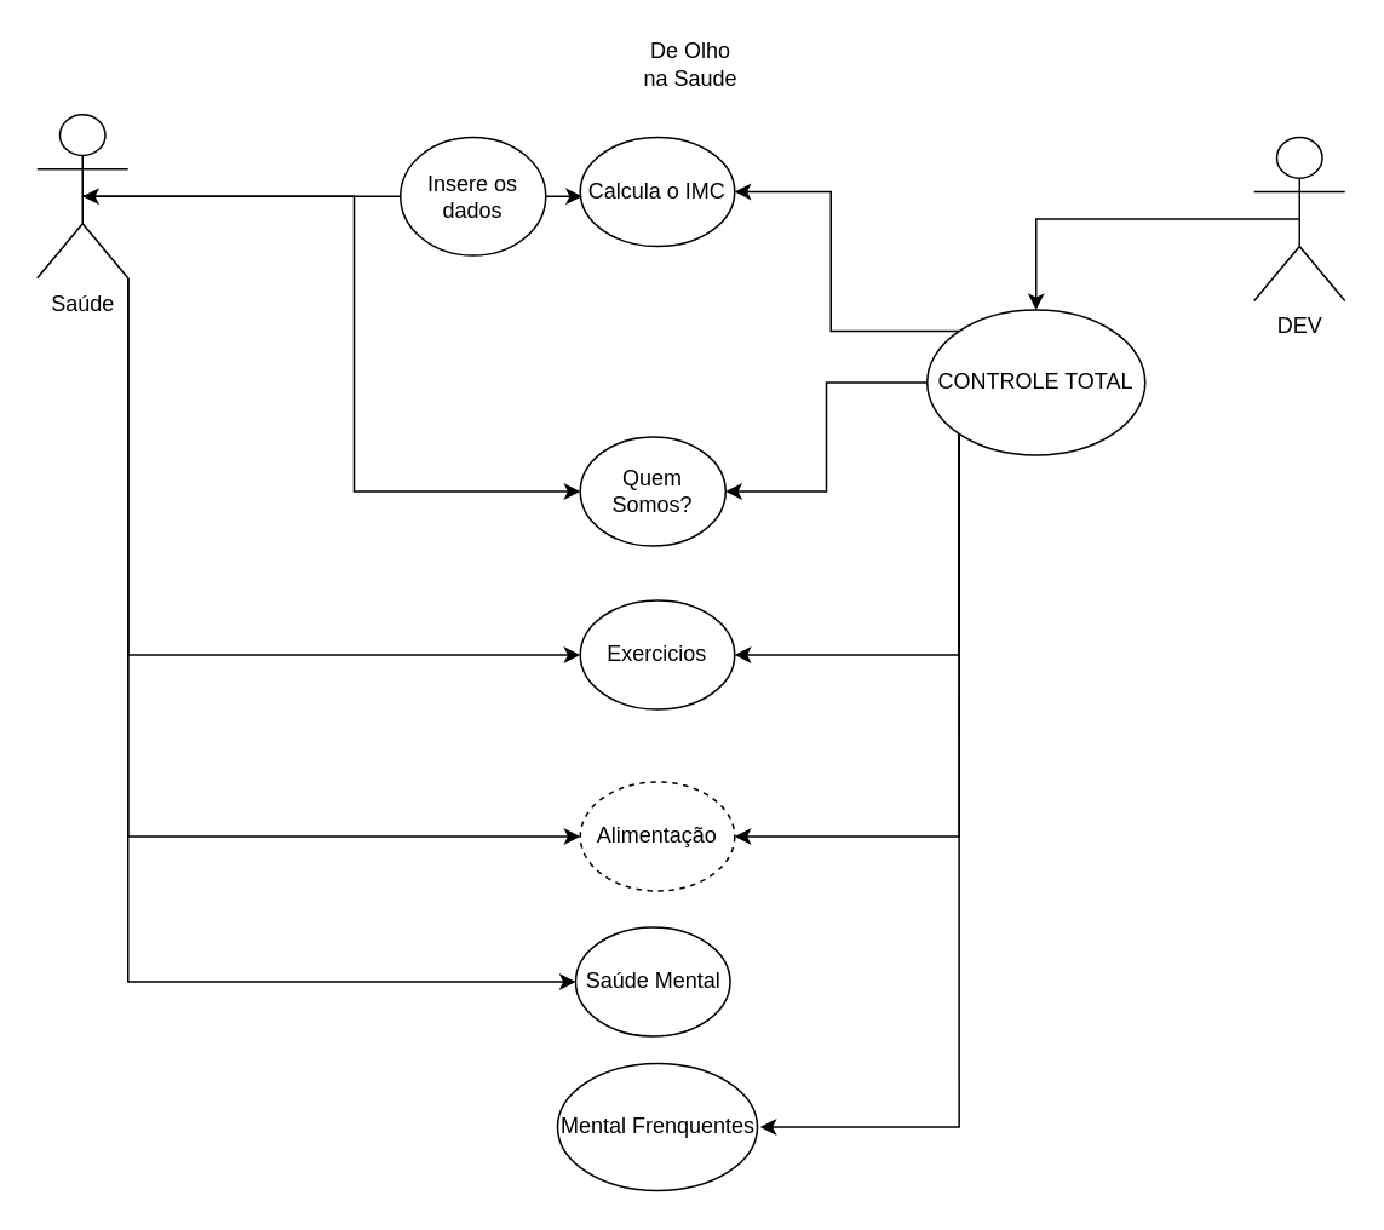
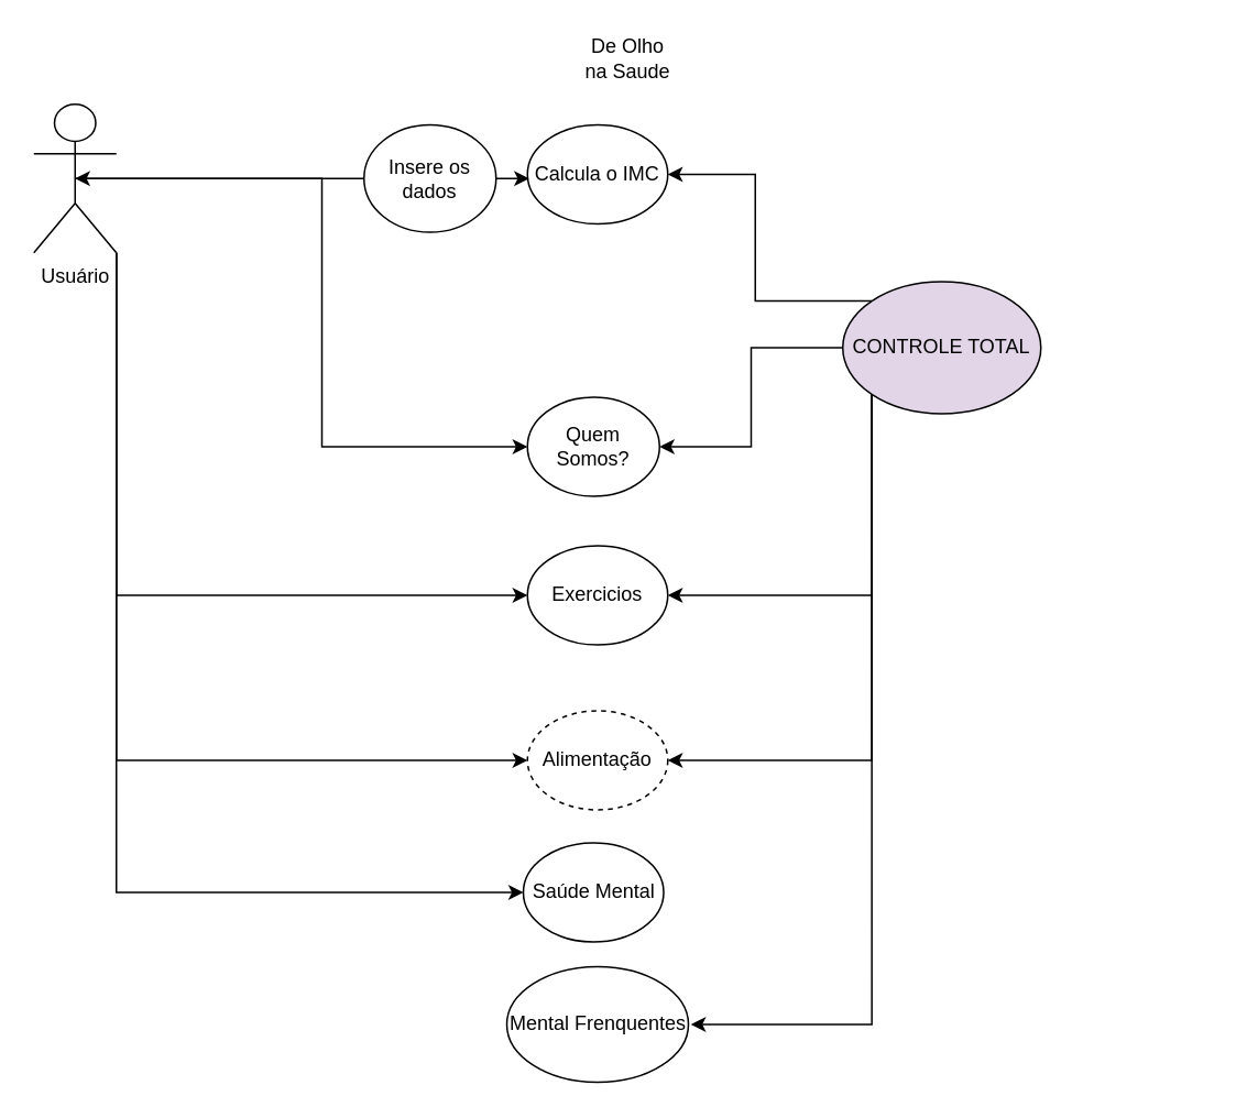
  <mxCell id="0" />
  <mxCell id="1" parent="0" />
  <mxCell id="2" style="edgeStyle=orthogonalEdgeStyle;rounded=0;orthogonalLoop=1;jettySize=auto;html=1;exitX=0.5;exitY=0.5;exitDx=0;exitDy=0;exitPerimeter=0;entryX=0;entryY=0.5;entryDx=0;entryDy=0;" edge="1" parent="1" source="6" target="15"><mxGeometry relative="1" as="geometry" /></mxCell>
  <mxCell id="3" style="edgeStyle=orthogonalEdgeStyle;rounded=0;orthogonalLoop=1;jettySize=auto;html=1;exitX=1;exitY=1;exitDx=0;exitDy=0;exitPerimeter=0;entryX=0;entryY=0.5;entryDx=0;entryDy=0;" edge="1" parent="1" source="6" target="11"><mxGeometry relative="1" as="geometry" /></mxCell>
  <mxCell id="4" style="edgeStyle=orthogonalEdgeStyle;rounded=0;orthogonalLoop=1;jettySize=auto;html=1;exitX=1;exitY=1;exitDx=0;exitDy=0;exitPerimeter=0;entryX=0;entryY=0.5;entryDx=0;entryDy=0;" edge="1" parent="1" source="6" target="13"><mxGeometry relative="1" as="geometry" /></mxCell>
  <mxCell id="5" style="edgeStyle=orthogonalEdgeStyle;rounded=0;orthogonalLoop=1;jettySize=auto;html=1;exitX=1;exitY=1;exitDx=0;exitDy=0;exitPerimeter=0;entryX=0;entryY=0.5;entryDx=0;entryDy=0;" edge="1" parent="1" source="6" target="14"><mxGeometry relative="1" as="geometry" /></mxCell>
- <mxCell id="6" value="Saúde&lt;br&gt;" style="shape=umlActor;verticalLabelPosition=bottom;verticalAlign=top;html=1;outlineConnect=0;fontStyle=0;align=center;fillColor=#FFFFFF;" parent="1" vertex="1"><mxGeometry x="20" y="62.5" width="50" height="90" as="geometry" /></mxCell>
- <mxCell id="7" style="edgeStyle=orthogonalEdgeStyle;rounded=0;orthogonalLoop=1;jettySize=auto;html=1;exitX=0.5;exitY=0.5;exitDx=0;exitDy=0;exitPerimeter=0;entryX=0.5;entryY=0;entryDx=0;entryDy=0;" edge="1" parent="1" source="8" target="24"><mxGeometry relative="1" as="geometry" /></mxCell>
- <mxCell id="8" value="DEV" style="shape=umlActor;verticalLabelPosition=bottom;verticalAlign=top;html=1;outlineConnect=0;fontStyle=0;align=center;fillColor=#FFFFFF;" parent="1" vertex="1"><mxGeometry x="690" y="75" width="50" height="90" as="geometry" /></mxCell>
+ <mxCell id="6" value="Usuário&lt;br&gt;" style="shape=umlActor;verticalLabelPosition=bottom;verticalAlign=top;html=1;outlineConnect=0;fontStyle=0;align=center;fillColor=#FFFFFF;" parent="1" vertex="1"><mxGeometry x="20" y="62.5" width="50" height="90" as="geometry" /></mxCell>
  <mxCell id="9" value="Calcula o IMC" style="ellipse;whiteSpace=wrap;html=1;" parent="1" vertex="1"><mxGeometry x="319" y="75" width="85" height="60" as="geometry" /></mxCell>
  <mxCell id="10" value="De Olho na Saude" style="text;html=1;strokeColor=none;fillColor=none;align=center;verticalAlign=middle;whiteSpace=wrap;rounded=0;" vertex="1" parent="1"><mxGeometry x="350" y="20" width="60" height="30" as="geometry" /></mxCell>
  <mxCell id="11" value="Exercicios" style="ellipse;whiteSpace=wrap;html=1;" vertex="1" parent="1"><mxGeometry x="319" y="330" width="85" height="60" as="geometry" /></mxCell>
  <mxCell id="12" value="Mental Frenquentes" style="ellipse;whiteSpace=wrap;html=1;" vertex="1" parent="1"><mxGeometry x="306.5" y="585" width="110" height="70" as="geometry" /></mxCell>
  <mxCell id="13" value="Alimentação" style="ellipse;whiteSpace=wrap;html=1;dashed=1;" vertex="1" parent="1"><mxGeometry x="319" y="430" width="85" height="60" as="geometry" /></mxCell>
  <mxCell id="14" value="Saúde Mental" style="ellipse;whiteSpace=wrap;html=1;" vertex="1" parent="1"><mxGeometry x="316.5" y="510" width="85" height="60" as="geometry" /></mxCell>
  <mxCell id="15" value="Quem Somos?" style="ellipse;whiteSpace=wrap;html=1;" vertex="1" parent="1"><mxGeometry x="319" y="240" width="80" height="60" as="geometry" /></mxCell>
  <mxCell id="16" style="edgeStyle=orthogonalEdgeStyle;rounded=0;orthogonalLoop=1;jettySize=auto;html=1;exitX=0;exitY=0.5;exitDx=0;exitDy=0;entryX=0.5;entryY=0.5;entryDx=0;entryDy=0;entryPerimeter=0;" edge="1" parent="1" source="18" target="6"><mxGeometry relative="1" as="geometry" /></mxCell>
  <mxCell id="17" style="edgeStyle=orthogonalEdgeStyle;rounded=0;orthogonalLoop=1;jettySize=auto;html=1;exitX=1;exitY=0.5;exitDx=0;exitDy=0;" edge="1" parent="1" source="18"><mxGeometry relative="1" as="geometry"><mxPoint x="320" y="108" as="targetPoint" /></mxGeometry></mxCell>
  <mxCell id="18" value="Insere os dados" style="ellipse;whiteSpace=wrap;html=1;" vertex="1" parent="1"><mxGeometry x="220" y="75" width="80" height="65" as="geometry" /></mxCell>
  <mxCell id="19" style="edgeStyle=orthogonalEdgeStyle;rounded=0;orthogonalLoop=1;jettySize=auto;html=1;exitX=0;exitY=0;exitDx=0;exitDy=0;entryX=1;entryY=0.5;entryDx=0;entryDy=0;" edge="1" parent="1" source="24" target="9"><mxGeometry relative="1" as="geometry" /></mxCell>
  <mxCell id="20" style="edgeStyle=orthogonalEdgeStyle;rounded=0;orthogonalLoop=1;jettySize=auto;html=1;exitX=0;exitY=0.5;exitDx=0;exitDy=0;" edge="1" parent="1" source="24" target="15"><mxGeometry relative="1" as="geometry" /></mxCell>
  <mxCell id="21" style="edgeStyle=orthogonalEdgeStyle;rounded=0;orthogonalLoop=1;jettySize=auto;html=1;exitX=0;exitY=1;exitDx=0;exitDy=0;entryX=1;entryY=0.5;entryDx=0;entryDy=0;" edge="1" parent="1" source="24" target="11"><mxGeometry relative="1" as="geometry"><Array as="points"><mxPoint x="528" y="360" /></Array></mxGeometry></mxCell>
  <mxCell id="22" style="edgeStyle=orthogonalEdgeStyle;rounded=0;orthogonalLoop=1;jettySize=auto;html=1;exitX=0;exitY=1;exitDx=0;exitDy=0;entryX=1;entryY=0.5;entryDx=0;entryDy=0;" edge="1" parent="1" source="24" target="13"><mxGeometry relative="1" as="geometry"><Array as="points"><mxPoint x="528" y="460" /></Array></mxGeometry></mxCell>
  <mxCell id="23" style="edgeStyle=orthogonalEdgeStyle;rounded=0;orthogonalLoop=1;jettySize=auto;html=1;exitX=0;exitY=1;exitDx=0;exitDy=0;" edge="1" parent="1" source="24"><mxGeometry relative="1" as="geometry"><mxPoint x="418" y="620" as="targetPoint" /><Array as="points"><mxPoint x="528" y="620" /><mxPoint x="418" y="620" /></Array></mxGeometry></mxCell>
- <mxCell id="24" value="CONTROLE TOTAL" style="ellipse;whiteSpace=wrap;html=1;" vertex="1" parent="1"><mxGeometry x="510" y="170" width="120" height="80" as="geometry" /></mxCell>
+ <mxCell id="24" value="CONTROLE TOTAL" style="ellipse;whiteSpace=wrap;html=1;fillColor=#e1d5e7;" vertex="1" parent="1"><mxGeometry x="510" y="170" width="120" height="80" as="geometry" /></mxCell>
